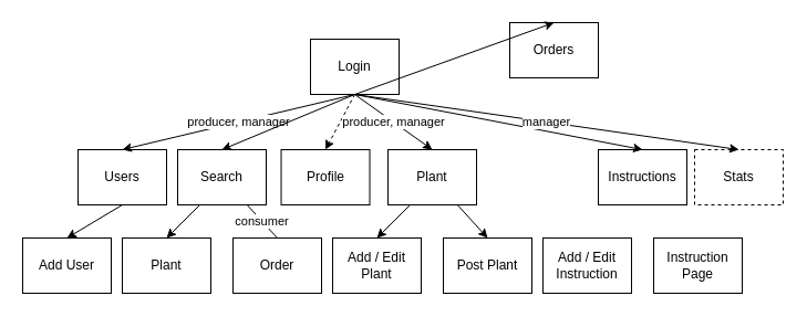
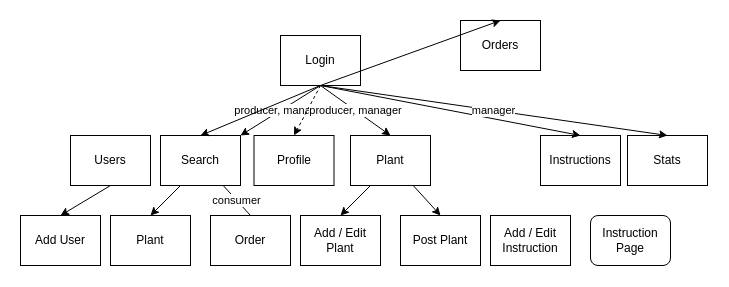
  <mxCell id="0" />
  <mxCell id="1" parent="0" />
  <mxCell id="2" value="consumer" style="rounded=0;orthogonalLoop=1;jettySize=auto;html=1;entryX=0.5;entryY=0;entryDx=0;entryDy=0;endArrow=none;" edge="1" parent="1" source="3" target="5"><mxGeometry relative="1" as="geometry" /></mxCell>
  <mxCell id="3" value="Search" style="rounded=0;whiteSpace=wrap;html=1;" vertex="1" parent="1"><mxGeometry x="160" y="135" width="80" height="50" as="geometry" /></mxCell>
  <mxCell id="4" value="Plant" style="rounded=0;whiteSpace=wrap;html=1;" vertex="1" parent="1"><mxGeometry x="110" y="215" width="80" height="50" as="geometry" /></mxCell>
  <mxCell id="5" value="Order" style="rounded=0;whiteSpace=wrap;html=1;" vertex="1" parent="1"><mxGeometry x="210" y="215" width="80" height="50" as="geometry" /></mxCell>
  <mxCell id="6" value="" style="endArrow=classic;html=1;rounded=0;exitX=0.25;exitY=1;exitDx=0;exitDy=0;entryX=0.5;entryY=0;entryDx=0;entryDy=0;" edge="1" parent="1" source="3" target="4"><mxGeometry width="50" height="50" relative="1" as="geometry"><mxPoint x="200" y="165" as="sourcePoint" /><mxPoint x="250" y="115" as="targetPoint" /></mxGeometry></mxCell>
  <mxCell id="7" value="" style="rounded=0;orthogonalLoop=1;jettySize=auto;html=1;entryX=0.5;entryY=0;entryDx=0;entryDy=0;" edge="1" parent="1" source="8" target="10"><mxGeometry relative="1" as="geometry" /></mxCell>
  <mxCell id="8" value="Plant" style="rounded=0;whiteSpace=wrap;html=1;" vertex="1" parent="1"><mxGeometry x="350" y="135" width="80" height="50" as="geometry" /></mxCell>
  <mxCell id="9" value="Add / Edit Plant" style="rounded=0;whiteSpace=wrap;html=1;" vertex="1" parent="1"><mxGeometry x="300" y="215" width="80" height="50" as="geometry" /></mxCell>
  <mxCell id="10" value="Post Plant" style="rounded=0;whiteSpace=wrap;html=1;" vertex="1" parent="1"><mxGeometry x="400" y="215" width="80" height="50" as="geometry" /></mxCell>
  <mxCell id="11" value="" style="endArrow=classic;html=1;rounded=0;exitX=0.25;exitY=1;exitDx=0;exitDy=0;entryX=0.5;entryY=0;entryDx=0;entryDy=0;" edge="1" parent="1" source="8" target="9"><mxGeometry width="50" height="50" relative="1" as="geometry"><mxPoint x="390" y="165" as="sourcePoint" /><mxPoint x="440" y="115" as="targetPoint" /></mxGeometry></mxCell>
  <mxCell id="12" value="Orders" style="rounded=0;whiteSpace=wrap;html=1;" vertex="1" parent="1"><mxGeometry x="460" y="20" width="80" height="50" as="geometry" /></mxCell>
  <mxCell id="13" value="Instructions" style="rounded=0;whiteSpace=wrap;html=1;" vertex="1" parent="1"><mxGeometry x="540" y="135" width="80" height="50" as="geometry" /></mxCell>
  <mxCell id="14" value="Add / Edit Instruction" style="rounded=0;whiteSpace=wrap;html=1;" vertex="1" parent="1"><mxGeometry x="490" y="215" width="80" height="50" as="geometry" /></mxCell>
- <mxCell id="15" value="Instruction Page" style="rounded=0;whiteSpace=wrap;html=1;" vertex="1" parent="1"><mxGeometry x="590" y="215" width="80" height="50" as="geometry" /></mxCell>
+ <mxCell id="15" value="Instruction Page" style="whiteSpace=wrap;html=1;rounded=1;" vertex="1" parent="1"><mxGeometry x="590" y="215" width="80" height="50" as="geometry" /></mxCell>
  <mxCell id="16" value="Users" style="rounded=0;whiteSpace=wrap;html=1;" vertex="1" parent="1"><mxGeometry x="70" y="135" width="80" height="50" as="geometry" /></mxCell>
  <mxCell id="17" value="Add User" style="rounded=0;whiteSpace=wrap;html=1;" vertex="1" parent="1"><mxGeometry x="20" y="215" width="80" height="50" as="geometry" /></mxCell>
  <mxCell id="18" value="" style="endArrow=classic;html=1;rounded=0;exitX=0.5;exitY=1;exitDx=0;exitDy=0;entryX=0.5;entryY=0;entryDx=0;entryDy=0;" edge="1" parent="1" source="16" target="17"><mxGeometry width="50" height="50" relative="1" as="geometry"><mxPoint x="390" y="125" as="sourcePoint" /><mxPoint x="440" y="75" as="targetPoint" /></mxGeometry></mxCell>
  <mxCell id="19" value="Profile" style="rounded=0;whiteSpace=wrap;html=1;" vertex="1" parent="1"><mxGeometry x="253.5" y="135" width="80" height="50" as="geometry" /></mxCell>
  <mxCell id="20" value="Login" style="rounded=0;whiteSpace=wrap;html=1;" vertex="1" parent="1"><mxGeometry x="280" y="35" width="80" height="50" as="geometry" /></mxCell>
- <mxCell id="21" value="producer, manager" style="endArrow=classic;html=1;rounded=0;exitX=0.5;exitY=1;exitDx=0;exitDy=0;entryX=0.5;entryY=0;entryDx=0;entryDy=0;" edge="1" parent="1" source="20" target="16"><mxGeometry width="50" height="50" relative="1" as="geometry"><mxPoint x="280" y="85" as="sourcePoint" /><mxPoint x="330" y="35" as="targetPoint" /></mxGeometry></mxCell>
+ <mxCell id="21" value="producer, manager" style="endArrow=classic;html=1;rounded=0;exitX=0.5;exitY=1;exitDx=0;exitDy=0;" edge="1" parent="1" source="20" target="3"><mxGeometry width="50" height="50" relative="1" as="geometry"><mxPoint x="280" y="85" as="sourcePoint" /><mxPoint x="330" y="35" as="targetPoint" /></mxGeometry></mxCell>
  <mxCell id="22" value="" style="endArrow=classic;html=1;rounded=0;entryX=0.5;entryY=0;entryDx=0;entryDy=0;" edge="1" parent="1" target="3"><mxGeometry width="50" height="50" relative="1" as="geometry"><mxPoint x="320" y="85" as="sourcePoint" /><mxPoint x="60" y="145" as="targetPoint" /></mxGeometry></mxCell>
- <mxCell id="23" value="Stats" style="rounded=0;whiteSpace=wrap;html=1;dashed=1;" vertex="1" parent="1"><mxGeometry x="627" y="135" width="80" height="50" as="geometry" /></mxCell>
+ <mxCell id="23" value="Stats" style="rounded=0;whiteSpace=wrap;html=1;" vertex="1" parent="1"><mxGeometry x="627" y="135" width="80" height="50" as="geometry" /></mxCell>
  <mxCell id="24" value="" style="endArrow=classic;html=1;rounded=0;entryX=0.5;entryY=0;entryDx=0;entryDy=0;exitX=0.5;exitY=1;exitDx=0;exitDy=0;dashed=1;" edge="1" parent="1" source="20" target="19"><mxGeometry width="50" height="50" relative="1" as="geometry"><mxPoint x="330" y="95" as="sourcePoint" /><mxPoint x="210" y="145" as="targetPoint" /></mxGeometry></mxCell>
  <mxCell id="25" value="producer, manager" style="endArrow=classic;html=1;rounded=0;entryX=0.5;entryY=0;entryDx=0;entryDy=0;exitX=0.5;exitY=1;exitDx=0;exitDy=0;" edge="1" parent="1" source="20" target="8"><mxGeometry width="50" height="50" relative="1" as="geometry"><mxPoint x="330" y="95" as="sourcePoint" /><mxPoint x="303.5" y="145" as="targetPoint" /></mxGeometry></mxCell>
  <mxCell id="26" value="" style="endArrow=classic;html=1;rounded=0;entryX=0.5;entryY=0;entryDx=0;entryDy=0;exitX=0.5;exitY=1;exitDx=0;exitDy=0;" edge="1" parent="1" source="20" target="12"><mxGeometry width="50" height="50" relative="1" as="geometry"><mxPoint x="330" y="95" as="sourcePoint" /><mxPoint x="400" y="145" as="targetPoint" /></mxGeometry></mxCell>
  <mxCell id="27" value="" style="endArrow=classic;html=1;rounded=0;entryX=0.5;entryY=0;entryDx=0;entryDy=0;" edge="1" parent="1" target="13"><mxGeometry width="50" height="50" relative="1" as="geometry"><mxPoint x="320" y="85" as="sourcePoint" /><mxPoint x="490" y="145" as="targetPoint" /></mxGeometry></mxCell>
  <mxCell id="28" value="manager" style="endArrow=classic;html=1;rounded=0;entryX=0.5;entryY=0;entryDx=0;entryDy=0;" edge="1" parent="1" target="23"><mxGeometry width="50" height="50" relative="1" as="geometry"><mxPoint x="320" y="85" as="sourcePoint" /><mxPoint x="510" y="75" as="targetPoint" /></mxGeometry></mxCell>
